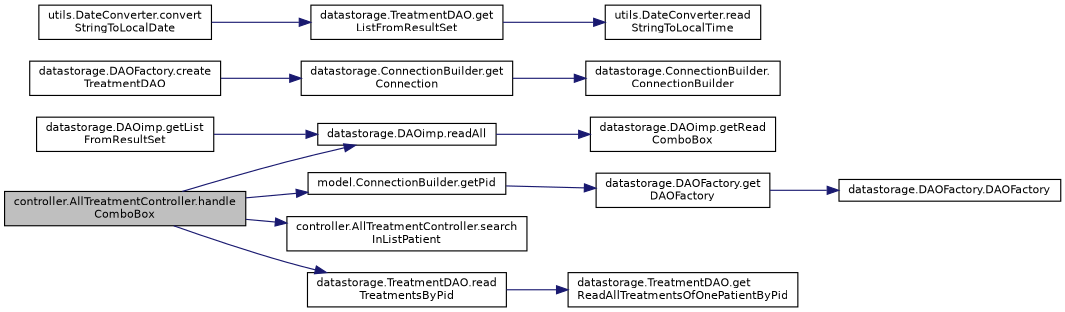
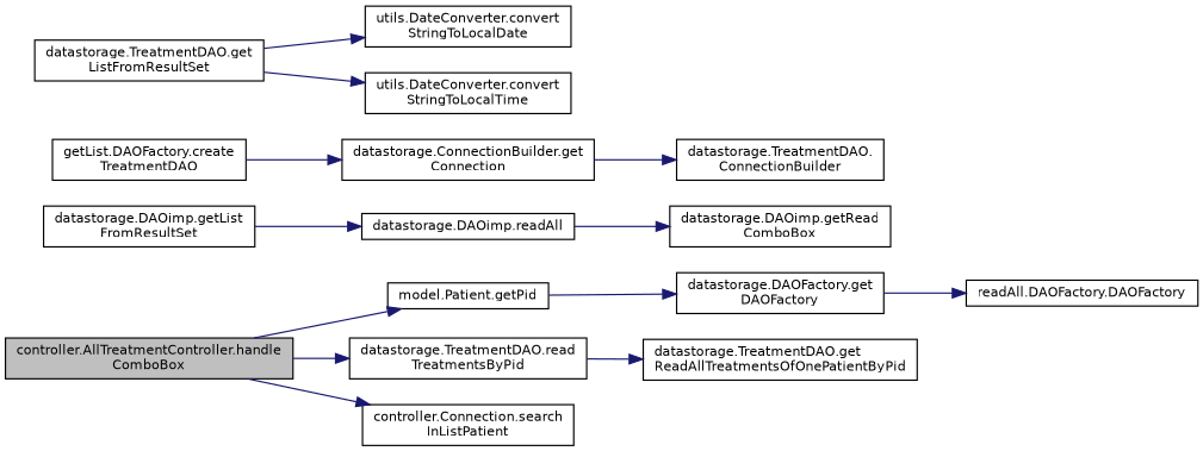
  digraph {
    rankdir=LR
    node [color=black fillcolor=white fontname=Helvetica fontsize=10 shape=record style=filled]
    edge [color=midnightblue fontname=Helvetica fontsize=10 labelfontname=Helvetica labelfontsize=10 style=solid]
    n1 [fillcolor=grey75 fontcolor=black height=0.2 label="controller.AllTreatmentController.handle\lComboBox" width=0.4]
-   n2 [height=0.2 label="model.ConnectionBuilder.getPid" width=0.4]
+   n2 [height=0.2 label="model.Patient.getPid" width=0.4]
    n3 [height=0.2 label="datastorage.DAOimp.readAll" width=0.4]
    n4 [height=0.2 label="datastorage.TreatmentDAO.read\lTreatmentsByPid" width=0.4]
-   n5 [height=0.2 label="controller.AllTreatmentController.search\lInListPatient" width=0.4]
-   n6 [height=0.2 label="datastorage.DAOFactory.create\lTreatmentDAO" width=0.4]
+   n5 [height=0.2 label="controller.Connection.search\lInListPatient" width=0.4]
+   n6 [height=0.2 label="getList.DAOFactory.create\lTreatmentDAO" width=0.4]
    n7 [height=0.2 label="datastorage.ConnectionBuilder.get\lConnection" width=0.4]
    n8 [height=0.2 label="datastorage.DAOFactory.get\lDAOFactory" width=0.4]
-   n9 [height=0.2 label="datastorage.DAOFactory.DAOFactory" width=0.4]
+   n9 [height=0.2 label="readAll.DAOFactory.DAOFactory" width=0.4]
    n10 [height=0.2 label="datastorage.DAOimp.getRead\lComboBox" width=0.4]
    n11 [height=0.2 label="datastorage.TreatmentDAO.get\lReadAllTreatmentsOfOnePatientByPid" width=0.4]
-   n12 [height=0.2 label="datastorage.ConnectionBuilder.\lConnectionBuilder" width=0.4]
+   n12 [height=0.2 label="datastorage.TreatmentDAO.\lConnectionBuilder" width=0.4]
    n13 [height=0.2 label="datastorage.DAOimp.getList\lFromResultSet" width=0.4]
    n14 [height=0.2 label="datastorage.TreatmentDAO.get\lListFromResultSet" width=0.4]
    n15 [height=0.2 label="utils.DateConverter.convert\lStringToLocalDate" width=0.4]
-   n16 [height=0.2 label="utils.DateConverter.read\lStringToLocalTime" width=0.4]
+   n16 [height=0.2 label="utils.DateConverter.convert\lStringToLocalTime" width=0.4]
    n1 -> n2
-   n1 -> n3
    n1 -> n4
    n1 -> n5
    n2 -> n8
    n3 -> n10
    n4 -> n11
    n6 -> n7
    n7 -> n12
    n8 -> n9
    n13 -> n3
-   n15 -> n14
+   n14 -> n15
    n14 -> n16
  }
